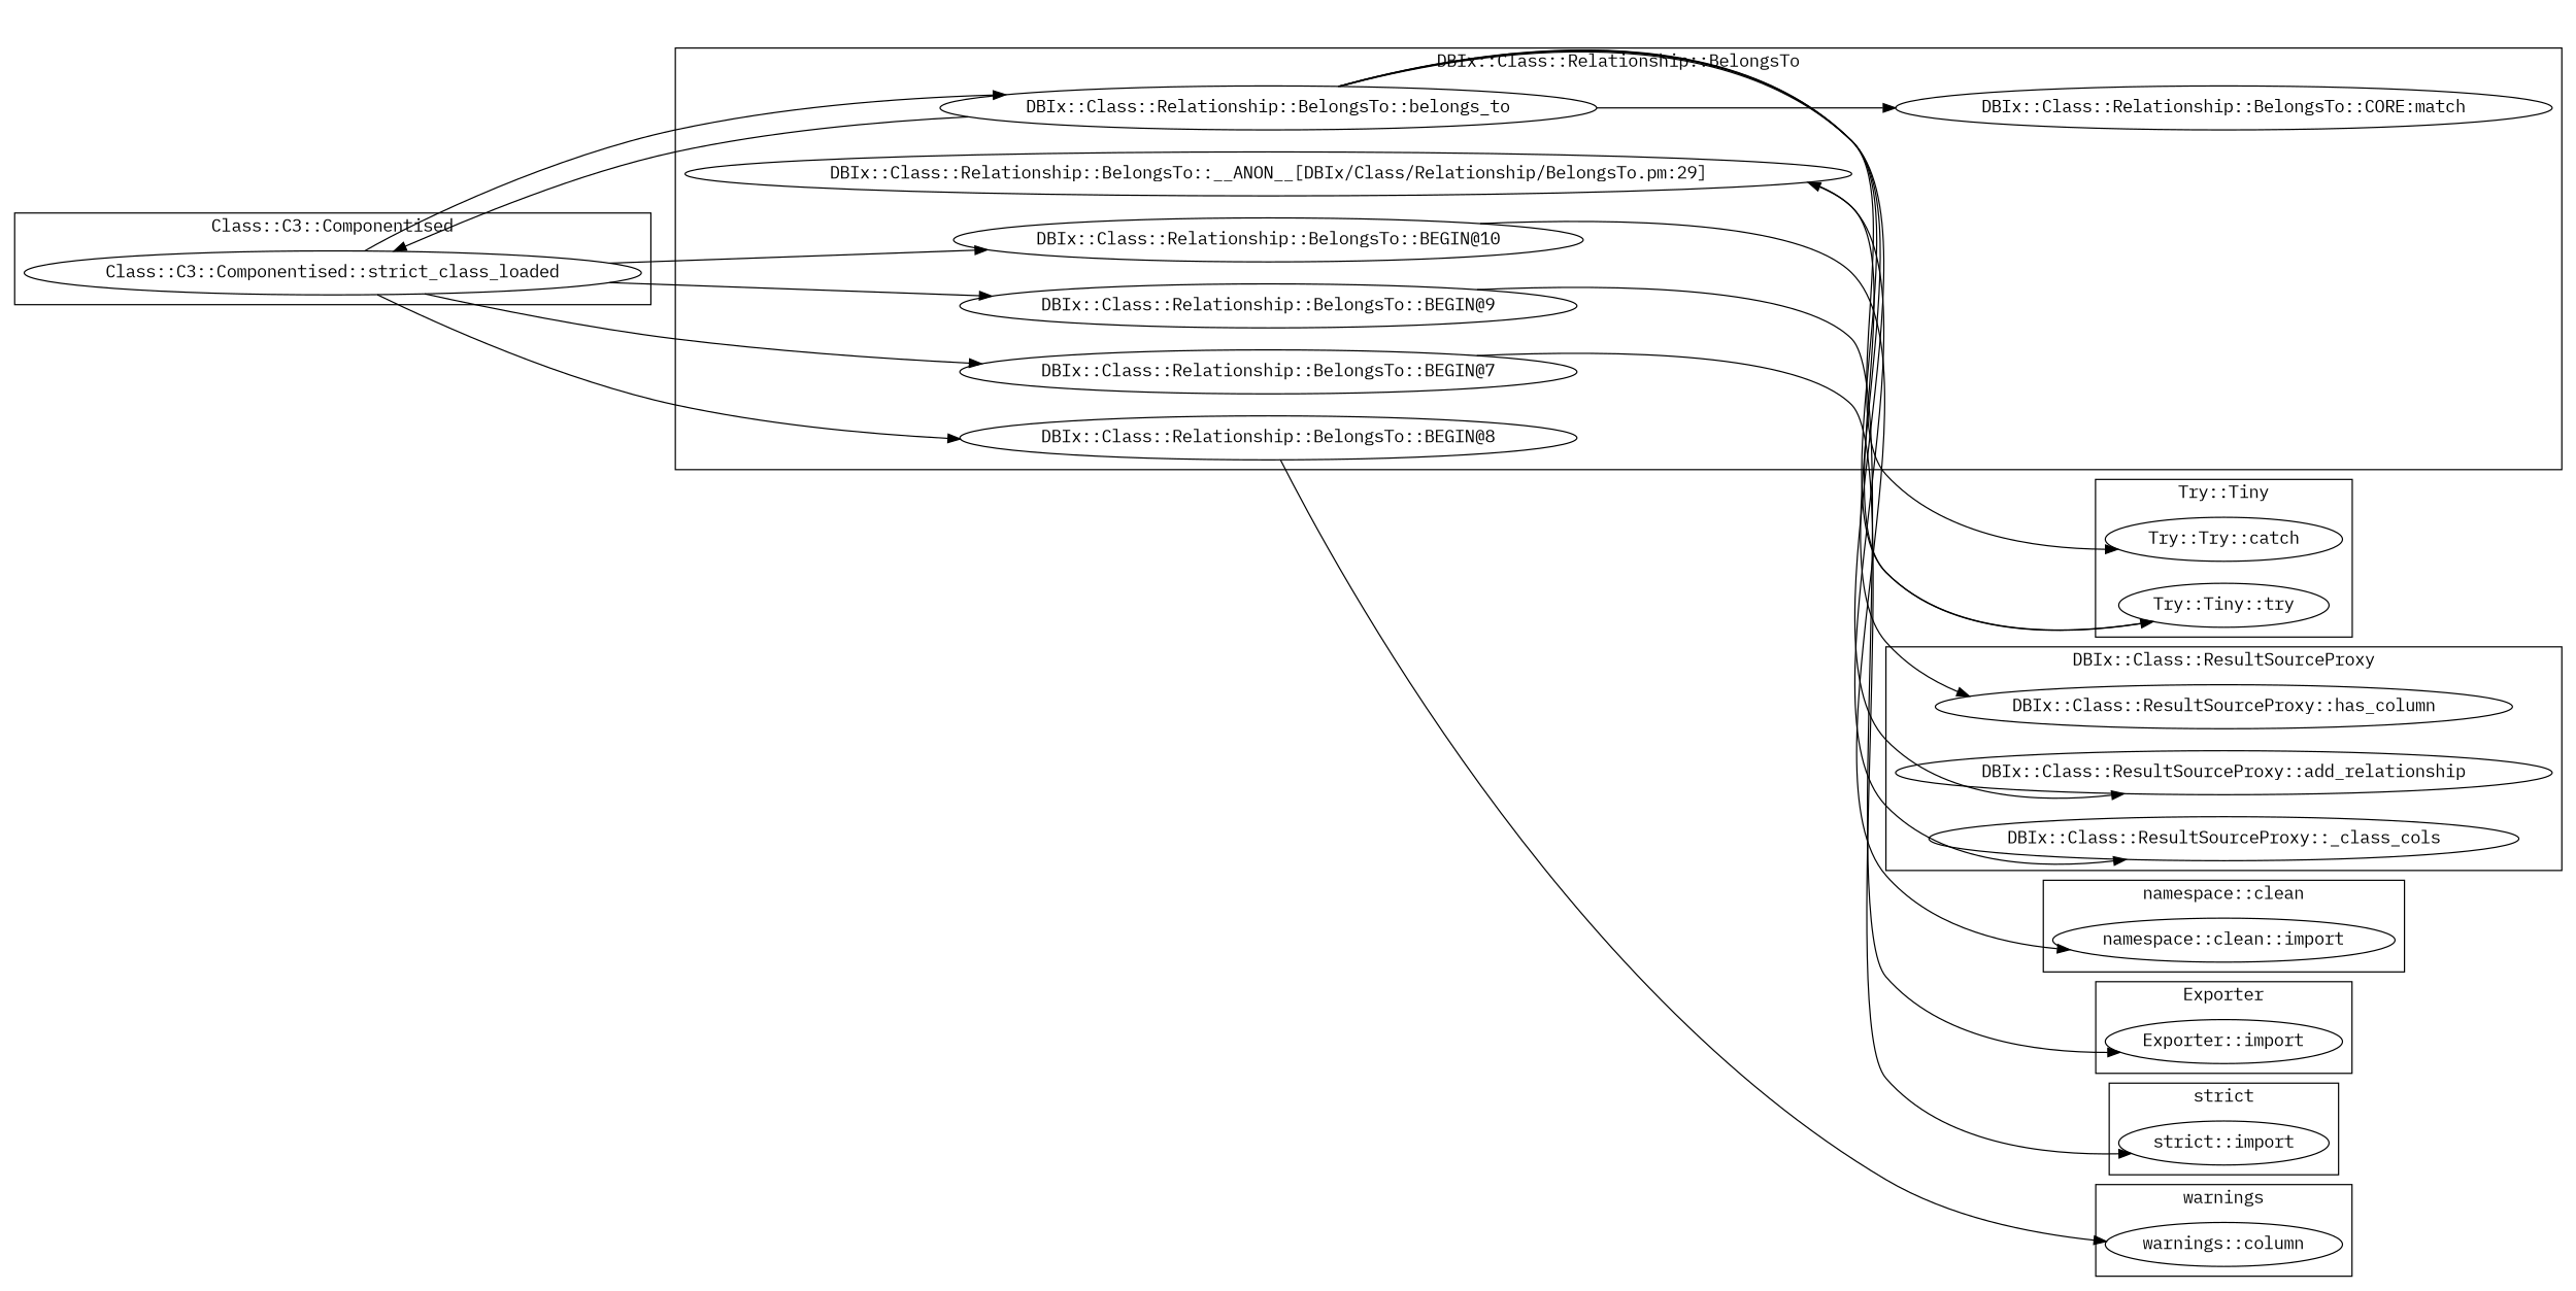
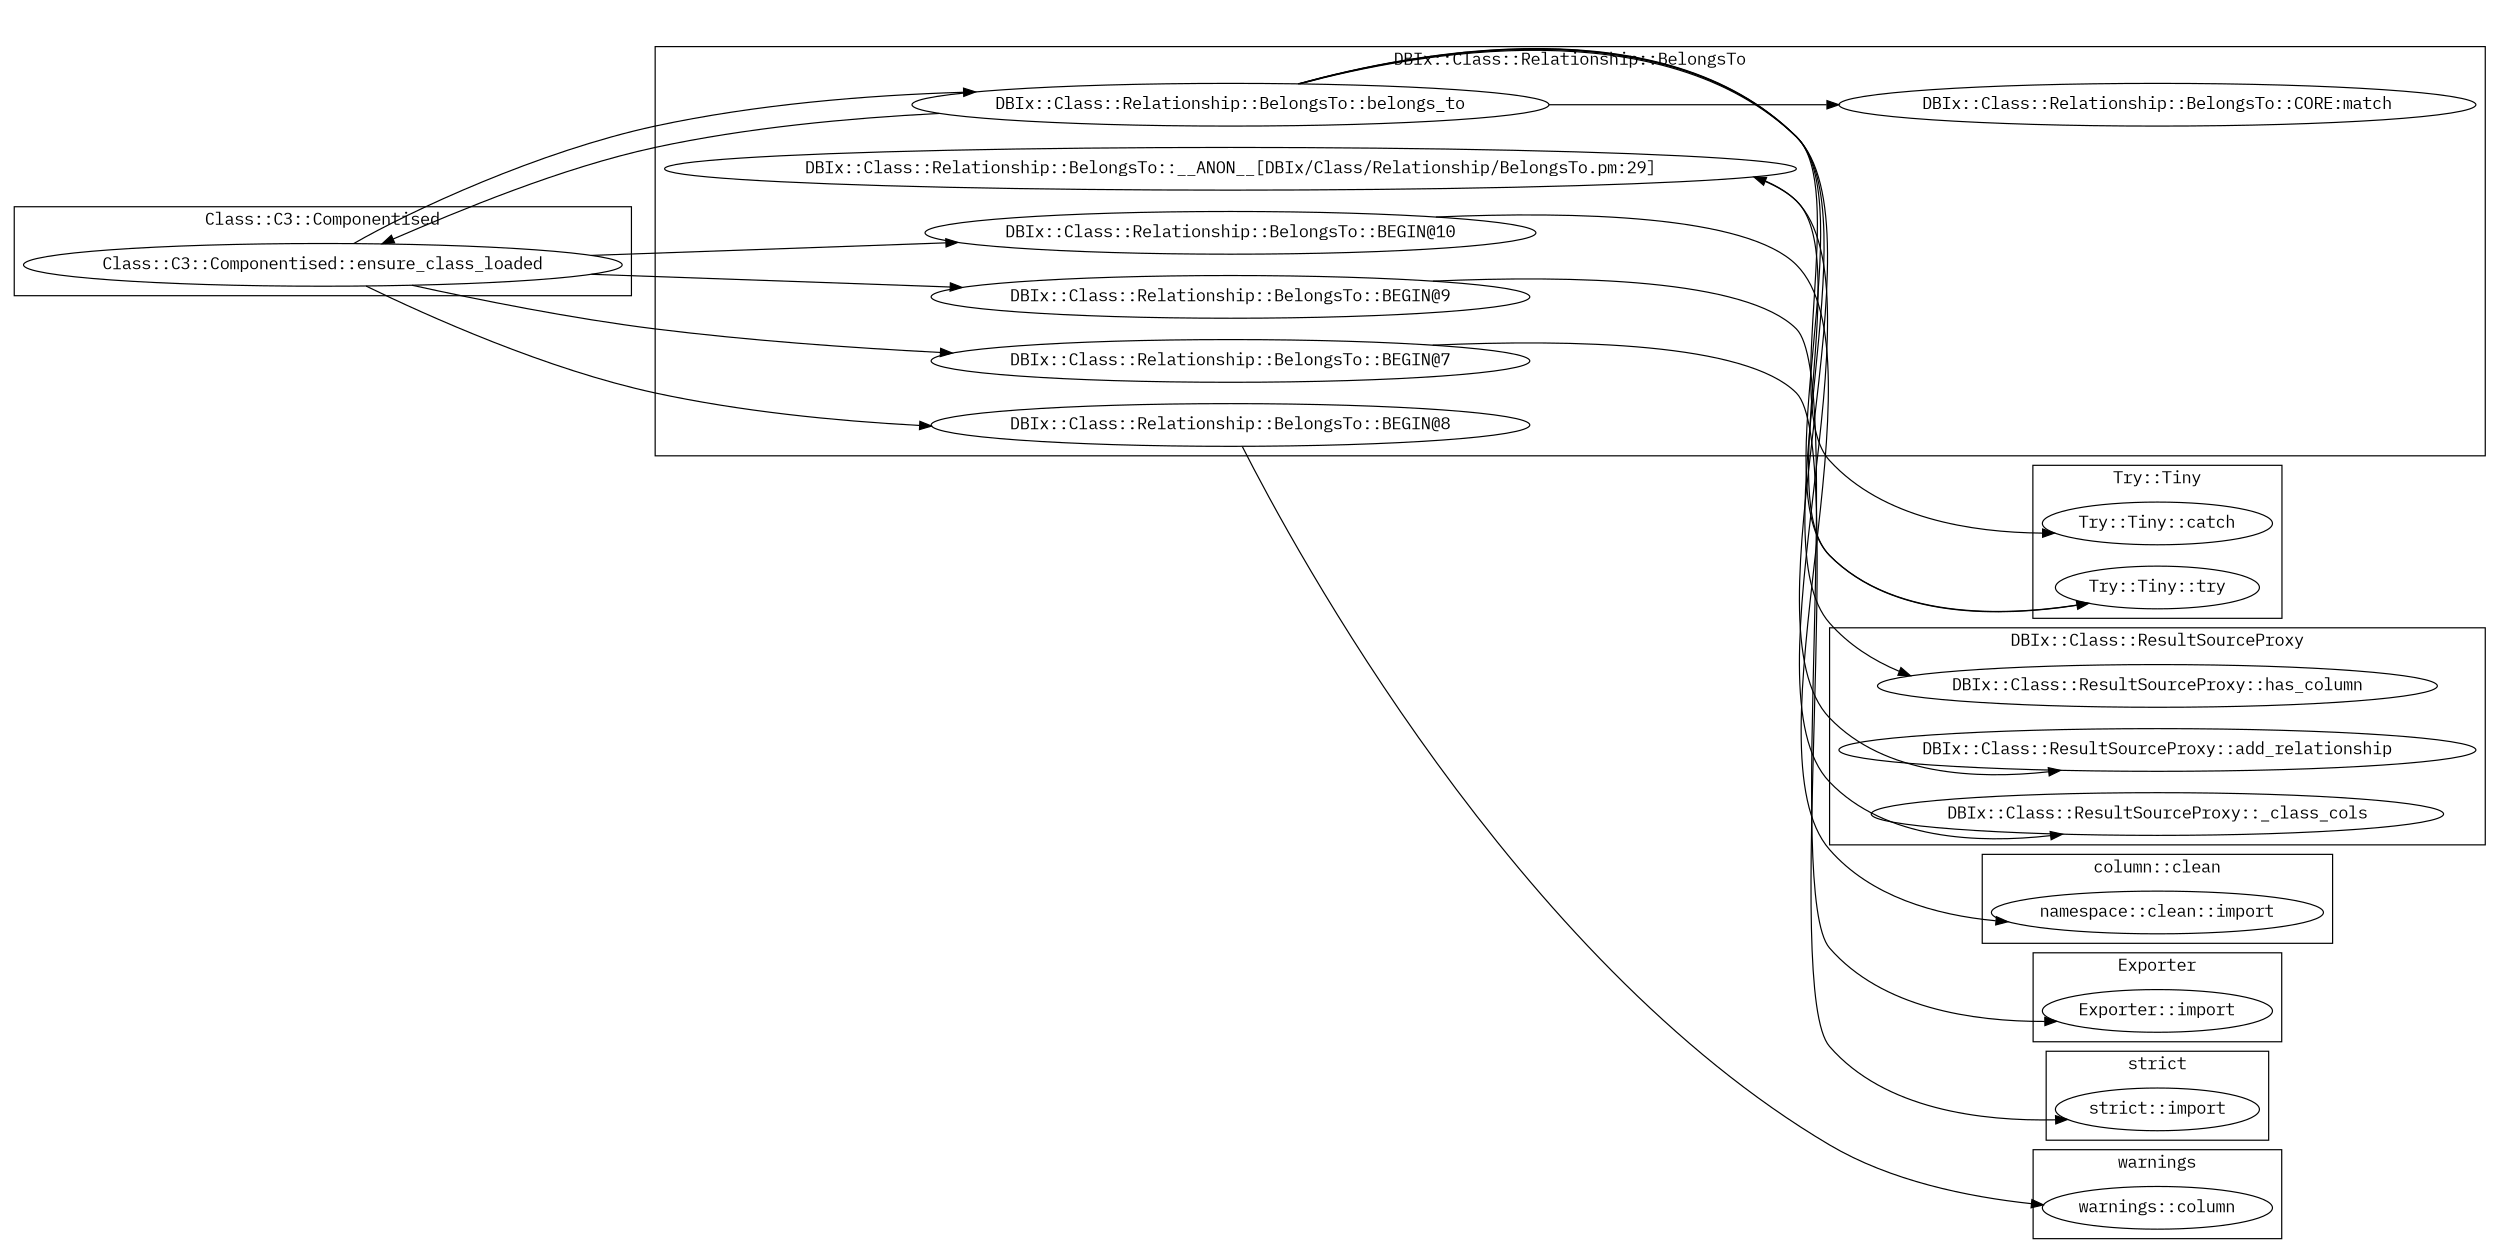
  digraph {
    fontname="IBM Plex Mono"
    rankdir=LR
    node [fontname="IBM Plex Mono"]
    edge [fontname="IBM Plex Mono"]
    "strict::import"
    n2 [label="warnings::column"]
    n3 [label="DBIx::Class::ResultSourceProxy::_class_cols"]
    "DBIx::Class::ResultSourceProxy::has_column"
    "DBIx::Class::ResultSourceProxy::add_relationship"
    "Exporter::import"
-   "Class::C3::Componentised::ensure_class_loaded" [label="Class::C3::Componentised::strict_class_loaded"]
-   "Try::Tiny::catch" [label="Try::Try::catch"]
+   "Class::C3::Componentised::ensure_class_loaded"
+   "Try::Tiny::catch"
    "Try::Tiny::try"
    "DBIx::Class::Relationship::BelongsTo::CORE:match"
    "DBIx::Class::Relationship::BelongsTo::belongs_to"
    "DBIx::Class::Relationship::BelongsTo::BEGIN@10"
    "DBIx::Class::Relationship::BelongsTo::BEGIN@9"
    "DBIx::Class::Relationship::BelongsTo::__ANON__[DBIx/Class/Relationship/BelongsTo.pm:29]"
    "DBIx::Class::Relationship::BelongsTo::BEGIN@7"
    "DBIx::Class::Relationship::BelongsTo::BEGIN@8"
    "namespace::clean::import"
    subgraph cluster_1 {
      label="strict"
      "strict::import"
    }
    subgraph cluster_2 {
      label=warnings
      n2
    }
    subgraph cluster_3 {
      label="DBIx::Class::ResultSourceProxy"
      n3
      "DBIx::Class::ResultSourceProxy::has_column"
      "DBIx::Class::ResultSourceProxy::add_relationship"
    }
    subgraph cluster_4 {
      label=Exporter
      "Exporter::import"
    }
    subgraph cluster_5 {
      label="Class::C3::Componentised"
      "Class::C3::Componentised::ensure_class_loaded"
    }
    subgraph cluster_6 {
      label="Try::Tiny"
      "Try::Tiny::catch"
      "Try::Tiny::try"
    }
    subgraph cluster_7 {
      label="DBIx::Class::Relationship::BelongsTo"
      "DBIx::Class::Relationship::BelongsTo::CORE:match"
      "DBIx::Class::Relationship::BelongsTo::belongs_to"
      "DBIx::Class::Relationship::BelongsTo::BEGIN@10"
      "DBIx::Class::Relationship::BelongsTo::BEGIN@9"
      "DBIx::Class::Relationship::BelongsTo::__ANON__[DBIx/Class/Relationship/BelongsTo.pm:29]"
      "DBIx::Class::Relationship::BelongsTo::BEGIN@7"
      "DBIx::Class::Relationship::BelongsTo::BEGIN@8"
    }
    subgraph cluster_8 {
-     label="namespace::clean"
+     label="column::clean"
      "namespace::clean::import"
    }
    "Class::C3::Componentised::ensure_class_loaded" -> "DBIx::Class::Relationship::BelongsTo::belongs_to"
    "Class::C3::Componentised::ensure_class_loaded" -> "DBIx::Class::Relationship::BelongsTo::BEGIN@10"
    "Class::C3::Componentised::ensure_class_loaded" -> "DBIx::Class::Relationship::BelongsTo::BEGIN@9"
    "Class::C3::Componentised::ensure_class_loaded" -> "DBIx::Class::Relationship::BelongsTo::BEGIN@7"
    "Class::C3::Componentised::ensure_class_loaded" -> "DBIx::Class::Relationship::BelongsTo::BEGIN@8"
    "Try::Tiny::try" -> "DBIx::Class::Relationship::BelongsTo::__ANON__[DBIx/Class/Relationship/BelongsTo.pm:29]"
    "DBIx::Class::Relationship::BelongsTo::belongs_to" -> "DBIx::Class::ResultSourceProxy::has_column"
    "DBIx::Class::Relationship::BelongsTo::belongs_to" -> "DBIx::Class::ResultSourceProxy::add_relationship"
    "DBIx::Class::Relationship::BelongsTo::belongs_to" -> "Class::C3::Componentised::ensure_class_loaded"
    "DBIx::Class::Relationship::BelongsTo::belongs_to" -> "Try::Tiny::catch"
    "DBIx::Class::Relationship::BelongsTo::belongs_to" -> "Try::Tiny::try"
    "DBIx::Class::Relationship::BelongsTo::belongs_to" -> "DBIx::Class::Relationship::BelongsTo::CORE:match"
    "DBIx::Class::Relationship::BelongsTo::BEGIN@10" -> "namespace::clean::import"
    "DBIx::Class::Relationship::BelongsTo::BEGIN@9" -> "Exporter::import"
    "DBIx::Class::Relationship::BelongsTo::__ANON__[DBIx/Class/Relationship/BelongsTo.pm:29]" -> n3
    "DBIx::Class::Relationship::BelongsTo::BEGIN@7" -> "strict::import"
    "DBIx::Class::Relationship::BelongsTo::BEGIN@8" -> n2
  }
